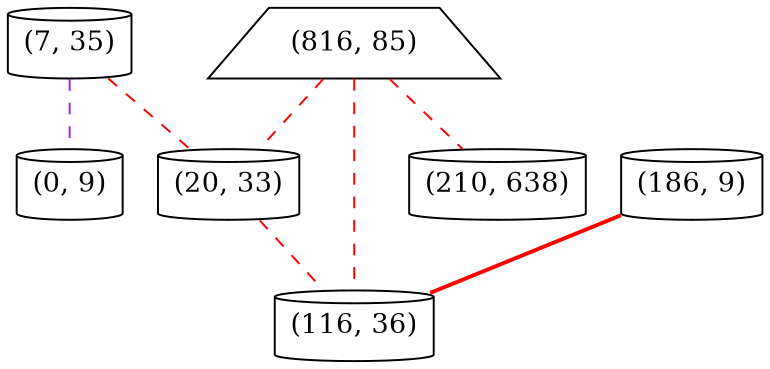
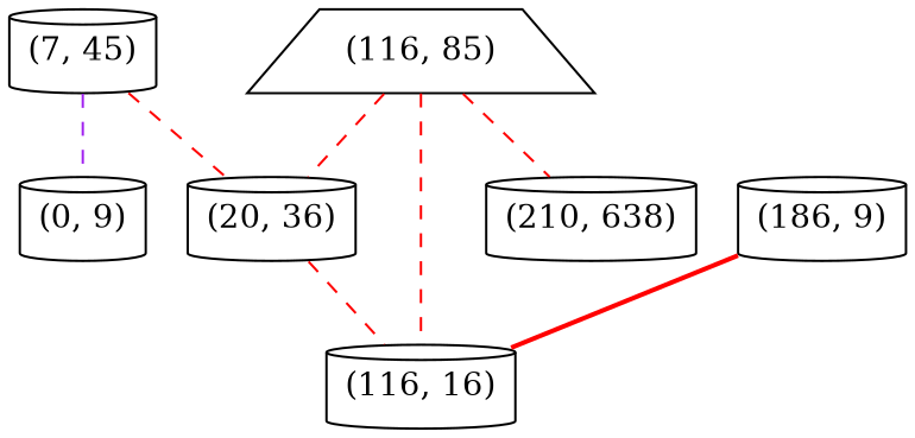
  graph {
    node [shape=cylinder]
    edge [color=red style=dashed weight=1]
    n1 [label="(0, 9)"]
-   "(7, 35)"
-   "(20, 33)"
-   "(116, 16)" [label="(116, 36)"]
-   "(116, 85)" [shape=trapezium label="(816, 85)"]
+   "(7, 35)" [label="(7, 45)"]
+   "(20, 33)" [label="(20, 36)"]
+   "(116, 16)"
+   "(116, 85)" [shape=trapezium]
    n6 [label="(210, 638)"]
    n7 [label="(186, 9)"]
    "(7, 35)" -- n1 [color=purple weight=4]
    "(7, 35)" -- "(20, 33)"
    "(20, 33)" -- "(116, 16)"
    "(116, 85)" -- "(20, 33)"
    "(116, 85)" -- "(116, 16)"
    "(116, 85)" -- n6
    n7 -- "(116, 16)" [style=bold]
  }
